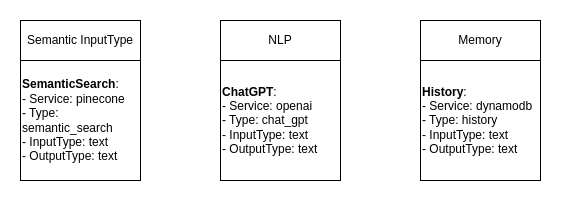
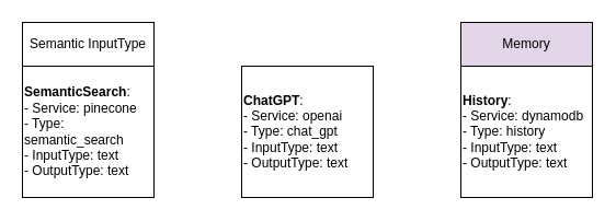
  <mxCell id="0" />
  <mxCell id="1" parent="0" />
  <mxCell id="2" value="Semantic InputType" style="rounded=0;whiteSpace=wrap;html=1;" vertex="1" parent="1"><mxGeometry x="20" y="20" width="120" height="40" as="geometry" /></mxCell>
  <mxCell id="3" value="&lt;b&gt;ChatGPT&lt;/b&gt;:&lt;br&gt;- Service: openai&lt;br&gt;- Type: chat_gpt&lt;br&gt;- InputType: text&lt;br&gt;- OutputType: text" style="rounded=0;whiteSpace=wrap;html=1;align=left;" vertex="1" parent="1"><mxGeometry x="220" y="60" width="120" height="120" as="geometry" /></mxCell>
- <mxCell id="4" value="NLP" style="rounded=0;whiteSpace=wrap;html=1;" vertex="1" parent="1"><mxGeometry x="220" y="20" width="120" height="40" as="geometry" /></mxCell>
  <mxCell id="5" value="&lt;b&gt;SemanticSearch&lt;/b&gt;:&lt;br&gt;- Service: pinecone&lt;br&gt;- Type: semantic_search&lt;br&gt;- InputType: text&lt;br&gt;- OutputType: text" style="rounded=0;whiteSpace=wrap;html=1;align=left;" vertex="1" parent="1"><mxGeometry x="20" y="60" width="120" height="120" as="geometry" /></mxCell>
- <mxCell id="6" value="Memory" style="rounded=0;whiteSpace=wrap;html=1;" vertex="1" parent="1"><mxGeometry x="420" y="20" width="120" height="40" as="geometry" /></mxCell>
+ <mxCell id="6" value="Memory" style="rounded=0;whiteSpace=wrap;html=1;fillColor=#e1d5e7;" vertex="1" parent="1"><mxGeometry x="420" y="20" width="120" height="40" as="geometry" /></mxCell>
  <mxCell id="7" value="&lt;b&gt;History&lt;/b&gt;:&lt;br&gt;- Service: dynamodb&lt;br&gt;- Type: history&lt;br&gt;- InputType: text&lt;br&gt;- OutputType: text" style="rounded=0;whiteSpace=wrap;html=1;align=left;" vertex="1" parent="1"><mxGeometry x="420" y="60" width="120" height="120" as="geometry" /></mxCell>
